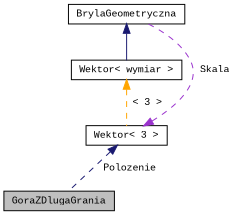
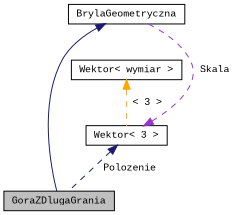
  digraph {
    fontname="Liberation Mono"
    node [color=black fillcolor=white fontname="Liberation Mono" fontsize=10 shape=record style=filled]
    edge [color=midnightblue dir=back fontname="Liberation Mono" fontsize=10 labelfontname=FreeSans labelfontsize=10 style=dashed]
    n1 [fillcolor=grey75 fontcolor=black height=0.2 label=GoraZDlugaGrania width=0.4]
    n2 [height=0.2 label=BrylaGeometryczna width=0.4]
    n3 [height=0.2 label="Wektor\< 3 \>" width=0.4]
    n4 [height=0.2 label="Wektor\< wymiar \>" width=0.4]
-   n2 -> n4 [style=solid]
+   n2 -> n1 [style=solid]
    n3 -> n1 [label=" Polozenie"]
    n3 -> n2 [color=darkorchid3 label=" Skala"]
    n4 -> n3 [color=orange label=" \< 3 \>"]
  }
